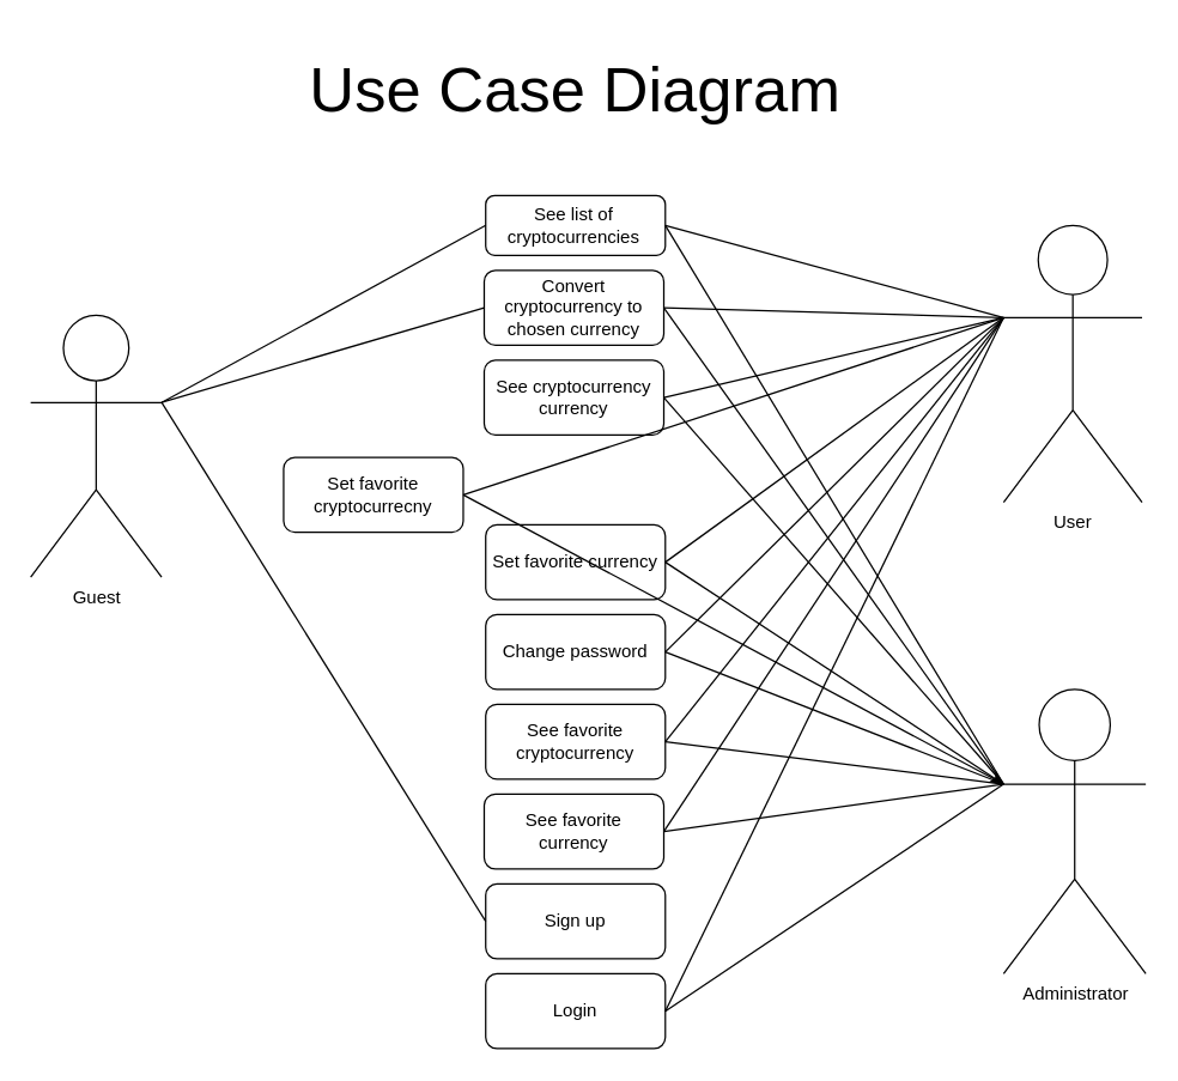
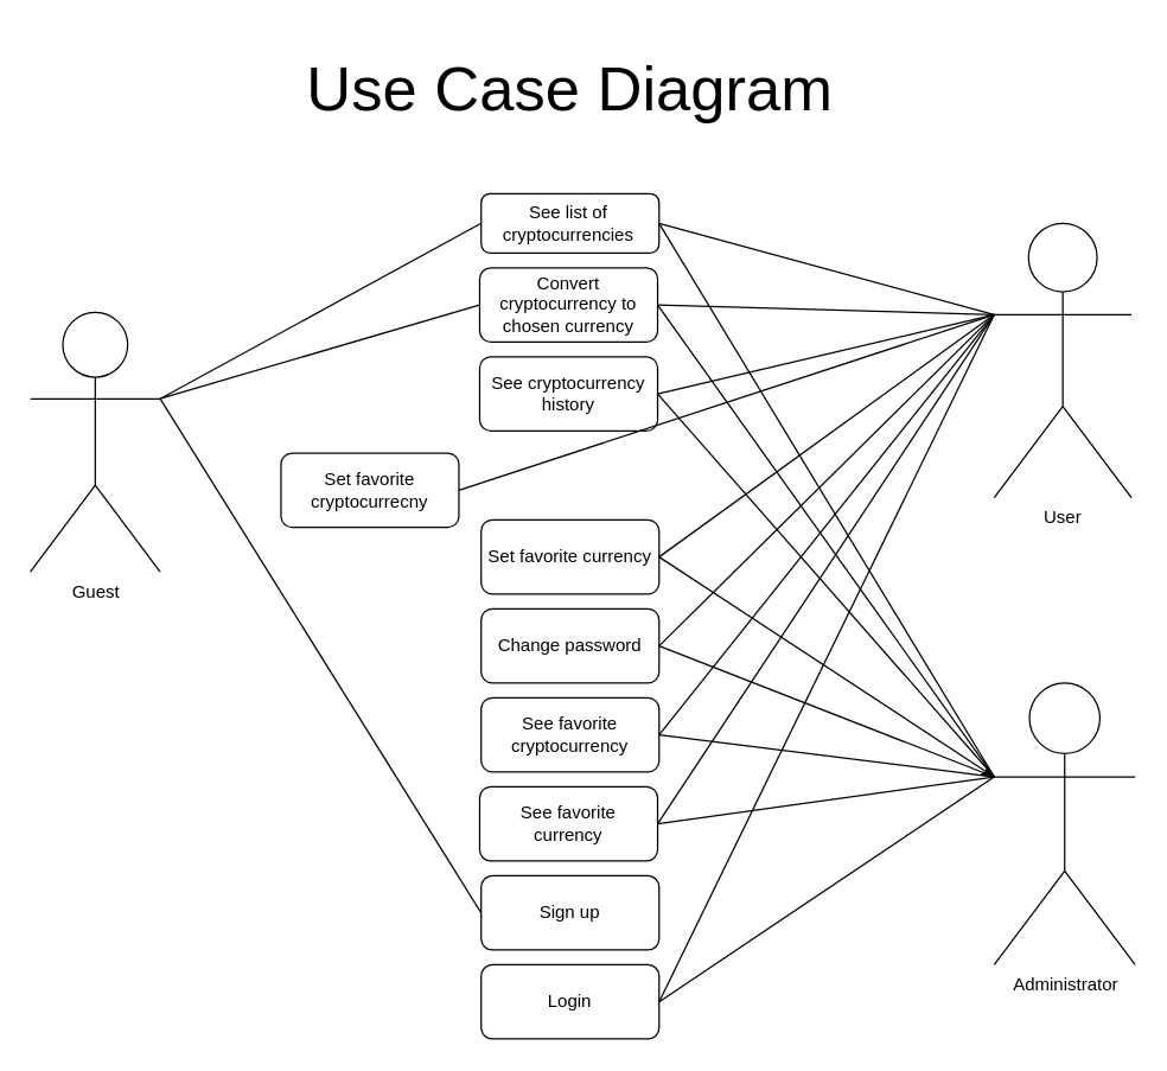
  <mxCell id="0" />
  <mxCell id="1" parent="0" />
  <mxCell id="2" value="Guest" style="shape=umlActor;verticalLabelPosition=bottom;verticalAlign=top;html=1;outlineConnect=0;" vertex="1" parent="1"><mxGeometry x="20" y="210" width="87.5" height="175" as="geometry" /></mxCell>
  <mxCell id="3" value="User" style="shape=umlActor;verticalLabelPosition=bottom;verticalAlign=top;html=1;outlineConnect=0;" vertex="1" parent="1"><mxGeometry x="670" y="150" width="92.5" height="185" as="geometry" /></mxCell>
  <mxCell id="4" value="Administrator" style="shape=umlActor;verticalLabelPosition=bottom;verticalAlign=top;html=1;outlineConnect=0;" vertex="1" parent="1"><mxGeometry x="670" y="460" width="95" height="190" as="geometry" /></mxCell>
  <mxCell id="5" value="" style="rounded=1;whiteSpace=wrap;html=1;" vertex="1" parent="1"><mxGeometry x="324" y="130" width="120" height="40" as="geometry" /></mxCell>
  <mxCell id="6" value="See list of cryptocurrencies" style="text;html=1;strokeColor=none;fillColor=none;align=center;verticalAlign=middle;whiteSpace=wrap;rounded=0;" vertex="1" parent="1"><mxGeometry x="363" y="140" width="40" height="20" as="geometry" /></mxCell>
  <mxCell id="7" value="Convert cryptocurrency to chosen currency" style="rounded=1;whiteSpace=wrap;html=1;" vertex="1" parent="1"><mxGeometry x="323" y="180" width="120" height="50" as="geometry" /></mxCell>
- <mxCell id="8" value="See cryptocurrency currency" style="rounded=1;whiteSpace=wrap;html=1;" vertex="1" parent="1"><mxGeometry x="323" y="240" width="120" height="50" as="geometry" /></mxCell>
+ <mxCell id="8" value="See cryptocurrency history" style="rounded=1;whiteSpace=wrap;html=1;" vertex="1" parent="1"><mxGeometry x="323" y="240" width="120" height="50" as="geometry" /></mxCell>
  <mxCell id="9" value="Set favorite cryptocurrecny" style="rounded=1;whiteSpace=wrap;html=1;" vertex="1" parent="1"><mxGeometry x="189" y="305" width="120" height="50" as="geometry" /></mxCell>
  <mxCell id="10" value="Set favorite currency" style="rounded=1;whiteSpace=wrap;html=1;" vertex="1" parent="1"><mxGeometry x="324" y="350" width="120" height="50" as="geometry" /></mxCell>
  <mxCell id="11" value="Change password" style="rounded=1;whiteSpace=wrap;html=1;" vertex="1" parent="1"><mxGeometry x="324" y="410" width="120" height="50" as="geometry" /></mxCell>
  <mxCell id="12" value="See favorite cryptocurrency&lt;span style=&quot;color: rgba(0 , 0 , 0 , 0) ; font-family: monospace ; font-size: 0px&quot;&gt;%3CmxGraphModel%3E%3Croot%3E%3CmxCell%20id%3D%220%22%2F%3E%3CmxCell%20id%3D%221%22%20parent%3D%220%22%2F%3E%3CmxCell%20id%3D%222%22%20value%3D%22Convert%20cryptocurrency%20to%20chosen%20currency%22%20style%3D%22rounded%3D1%3BwhiteSpace%3Dwrap%3Bhtml%3D1%3B%22%20vertex%3D%221%22%20parent%3D%221%22%3E%3CmxGeometry%20x%3D%22353%22%20y%3D%2270%22%20width%3D%22120%22%20height%3D%2250%22%20as%3D%22geometry%22%2F%3E%3C%2FmxCell%3E%3C%2Froot%3E%3C%2FmxGraphModel%3E&lt;/span&gt;" style="rounded=1;whiteSpace=wrap;html=1;" vertex="1" parent="1"><mxGeometry x="324" y="470" width="120" height="50" as="geometry" /></mxCell>
  <mxCell id="13" value="See favorite&lt;br&gt;currency&lt;span style=&quot;color: rgba(0 , 0 , 0 , 0) ; font-family: monospace ; font-size: 0px&quot;&gt;%3CmxGraphModel%3E%3Croot%3E%3CmxCell%20id%3D%220%22%2F%3E%3CmxCell%20id%3D%221%22%20parent%3D%220%22%2F%3E%3CmxCell%20id%3D%222%22%20value%3D%22Convert%20cryptocurrency%20to%20chosen%20currency%22%20style%3D%22rounded%3D1%3BwhiteSpace%3Dwrap%3Bhtml%3D1%3B%22%20vertex%3D%221%22%20parent%3D%221%22%3E%3CmxGeometry%20x%3D%22353%22%20y%3D%2270%22%20width%3D%22120%22%20height%3D%2250%22%20as%3D%22geometry%22%2F%3E%3C%2FmxCell%3E%3C%2Froot%3E%3C%2FmxGraphModel%3E&lt;/span&gt;" style="rounded=1;whiteSpace=wrap;html=1;" vertex="1" parent="1"><mxGeometry x="323" y="530" width="120" height="50" as="geometry" /></mxCell>
  <mxCell id="14" value="" style="endArrow=none;html=1;exitX=1;exitY=0.5;exitDx=0;exitDy=0;entryX=0;entryY=0.333;entryDx=0;entryDy=0;entryPerimeter=0;" edge="1" parent="1" source="5" target="3"><mxGeometry width="50" height="50" relative="1" as="geometry"><mxPoint x="560" y="250" as="sourcePoint" /><mxPoint x="610" y="200" as="targetPoint" /></mxGeometry></mxCell>
  <mxCell id="15" value="" style="endArrow=none;html=1;exitX=1;exitY=0.5;exitDx=0;exitDy=0;entryX=0;entryY=0.333;entryDx=0;entryDy=0;entryPerimeter=0;" edge="1" parent="1" source="7" target="3"><mxGeometry width="50" height="50" relative="1" as="geometry"><mxPoint x="454" y="160" as="sourcePoint" /><mxPoint x="670" y="210" as="targetPoint" /></mxGeometry></mxCell>
  <mxCell id="16" value="" style="endArrow=none;html=1;exitX=1;exitY=0.5;exitDx=0;exitDy=0;entryX=0;entryY=0.333;entryDx=0;entryDy=0;entryPerimeter=0;" edge="1" parent="1" source="8" target="3"><mxGeometry width="50" height="50" relative="1" as="geometry"><mxPoint x="453" y="215" as="sourcePoint" /><mxPoint x="670" y="210" as="targetPoint" /></mxGeometry></mxCell>
  <mxCell id="17" value="" style="endArrow=none;html=1;exitX=1;exitY=0.5;exitDx=0;exitDy=0;entryX=0;entryY=0.333;entryDx=0;entryDy=0;entryPerimeter=0;" edge="1" parent="1" source="9" target="3"><mxGeometry width="50" height="50" relative="1" as="geometry"><mxPoint x="463" y="225" as="sourcePoint" /><mxPoint x="690" y="230" as="targetPoint" /></mxGeometry></mxCell>
  <mxCell id="18" value="" style="endArrow=none;html=1;exitX=1;exitY=0.5;exitDx=0;exitDy=0;entryX=0;entryY=0.333;entryDx=0;entryDy=0;entryPerimeter=0;" edge="1" parent="1" source="10" target="3"><mxGeometry width="50" height="50" relative="1" as="geometry"><mxPoint x="454" y="330" as="sourcePoint" /><mxPoint x="680" y="221.667" as="targetPoint" /></mxGeometry></mxCell>
  <mxCell id="19" value="" style="endArrow=none;html=1;exitX=1;exitY=0.5;exitDx=0;exitDy=0;entryX=0;entryY=0.333;entryDx=0;entryDy=0;entryPerimeter=0;" edge="1" parent="1" source="11" target="3"><mxGeometry width="50" height="50" relative="1" as="geometry"><mxPoint x="454" y="385" as="sourcePoint" /><mxPoint x="680" y="221.667" as="targetPoint" /></mxGeometry></mxCell>
  <mxCell id="20" value="" style="endArrow=none;html=1;exitX=1;exitY=0.5;exitDx=0;exitDy=0;entryX=0;entryY=0.333;entryDx=0;entryDy=0;entryPerimeter=0;" edge="1" parent="1" source="12" target="3"><mxGeometry width="50" height="50" relative="1" as="geometry"><mxPoint x="454" y="445" as="sourcePoint" /><mxPoint x="680" y="221.667" as="targetPoint" /></mxGeometry></mxCell>
  <mxCell id="21" value="" style="endArrow=none;html=1;exitX=1;exitY=0.5;exitDx=0;exitDy=0;entryX=0;entryY=0.333;entryDx=0;entryDy=0;entryPerimeter=0;" edge="1" parent="1" source="13" target="3"><mxGeometry width="50" height="50" relative="1" as="geometry"><mxPoint x="454" y="505" as="sourcePoint" /><mxPoint x="680" y="221.667" as="targetPoint" /></mxGeometry></mxCell>
  <mxCell id="22" value="" style="endArrow=none;html=1;exitX=1;exitY=0.333;exitDx=0;exitDy=0;exitPerimeter=0;entryX=0;entryY=0.5;entryDx=0;entryDy=0;" edge="1" parent="1" source="2" target="5"><mxGeometry width="50" height="50" relative="1" as="geometry"><mxPoint x="160" y="260" as="sourcePoint" /><mxPoint x="210" y="210" as="targetPoint" /></mxGeometry></mxCell>
  <mxCell id="23" value="" style="endArrow=none;html=1;entryX=0;entryY=0.5;entryDx=0;entryDy=0;exitX=1;exitY=0.333;exitDx=0;exitDy=0;exitPerimeter=0;" edge="1" parent="1" source="2" target="7"><mxGeometry width="50" height="50" relative="1" as="geometry"><mxPoint x="118" y="330" as="sourcePoint" /><mxPoint x="334" y="160" as="targetPoint" /></mxGeometry></mxCell>
  <mxCell id="24" value="Sign up" style="rounded=1;whiteSpace=wrap;html=1;" vertex="1" parent="1"><mxGeometry x="324" y="590" width="120" height="50" as="geometry" /></mxCell>
  <mxCell id="25" value="" style="endArrow=none;html=1;entryX=0;entryY=0.5;entryDx=0;entryDy=0;exitX=1;exitY=0.333;exitDx=0;exitDy=0;exitPerimeter=0;" edge="1" parent="1" source="2" target="24"><mxGeometry width="50" height="50" relative="1" as="geometry"><mxPoint x="140" y="500" as="sourcePoint" /><mxPoint x="333" y="215" as="targetPoint" /></mxGeometry></mxCell>
  <mxCell id="26" value="Login" style="rounded=1;whiteSpace=wrap;html=1;" vertex="1" parent="1"><mxGeometry x="324" y="650" width="120" height="50" as="geometry" /></mxCell>
  <mxCell id="27" value="" style="endArrow=none;html=1;exitX=1;exitY=0.5;exitDx=0;exitDy=0;entryX=0;entryY=0.333;entryDx=0;entryDy=0;entryPerimeter=0;" edge="1" parent="1" source="26" target="3"><mxGeometry width="50" height="50" relative="1" as="geometry"><mxPoint x="453" y="565" as="sourcePoint" /><mxPoint x="680" y="221.667" as="targetPoint" /></mxGeometry></mxCell>
  <mxCell id="28" value="&lt;font style=&quot;font-size: 42px&quot;&gt;Use Case Diagram&lt;/font&gt;" style="text;html=1;strokeColor=none;fillColor=none;align=center;verticalAlign=middle;whiteSpace=wrap;rounded=0;" vertex="1" parent="1"><mxGeometry x="189" y="20" width="390" height="80" as="geometry" /></mxCell>
  <mxCell id="29" value="" style="endArrow=none;html=1;exitX=1;exitY=0.5;exitDx=0;exitDy=0;entryX=0;entryY=0.333;entryDx=0;entryDy=0;entryPerimeter=0;" edge="1" parent="1" source="26" target="4"><mxGeometry width="50" height="50" relative="1" as="geometry"><mxPoint x="444" y="560" as="sourcePoint" /><mxPoint x="670" y="621.667" as="targetPoint" /></mxGeometry></mxCell>
  <mxCell id="30" value="" style="endArrow=none;html=1;exitX=1;exitY=0.5;exitDx=0;exitDy=0;entryX=0;entryY=0.333;entryDx=0;entryDy=0;entryPerimeter=0;" edge="1" parent="1" source="13" target="4"><mxGeometry width="50" height="50" relative="1" as="geometry"><mxPoint x="454" y="685" as="sourcePoint" /><mxPoint x="680" y="533.333" as="targetPoint" /></mxGeometry></mxCell>
  <mxCell id="31" value="" style="endArrow=none;html=1;exitX=1;exitY=0.5;exitDx=0;exitDy=0;entryX=0;entryY=0.333;entryDx=0;entryDy=0;entryPerimeter=0;" edge="1" parent="1" source="12" target="4"><mxGeometry width="50" height="50" relative="1" as="geometry"><mxPoint x="453" y="565" as="sourcePoint" /><mxPoint x="680" y="533.333" as="targetPoint" /></mxGeometry></mxCell>
  <mxCell id="32" value="" style="endArrow=none;html=1;exitX=1;exitY=0.5;exitDx=0;exitDy=0;entryX=0;entryY=0.333;entryDx=0;entryDy=0;entryPerimeter=0;" edge="1" parent="1" source="11" target="4"><mxGeometry width="50" height="50" relative="1" as="geometry"><mxPoint x="454" y="505" as="sourcePoint" /><mxPoint x="680" y="533.333" as="targetPoint" /></mxGeometry></mxCell>
  <mxCell id="33" value="" style="endArrow=classic;html=1;exitX=1;exitY=0.5;exitDx=0;exitDy=0;entryX=0;entryY=0.333;entryDx=0;entryDy=0;entryPerimeter=0;" edge="1" parent="1" source="10" target="4"><mxGeometry width="50" height="50" relative="1" as="geometry"><mxPoint x="454" y="445" as="sourcePoint" /><mxPoint x="660" y="500" as="targetPoint" /></mxGeometry></mxCell>
- <mxCell id="34" value="" style="endArrow=none;html=1;exitX=1;exitY=0.5;exitDx=0;exitDy=0;entryX=0;entryY=0.333;entryDx=0;entryDy=0;entryPerimeter=0;" edge="1" parent="1" source="9" target="4"><mxGeometry width="50" height="50" relative="1" as="geometry"><mxPoint x="454" y="385" as="sourcePoint" /><mxPoint x="680" y="533.333" as="targetPoint" /></mxGeometry></mxCell>
  <mxCell id="35" value="" style="endArrow=none;html=1;exitX=1;exitY=0.5;exitDx=0;exitDy=0;entryX=0;entryY=0.333;entryDx=0;entryDy=0;entryPerimeter=0;" edge="1" parent="1" source="8" target="4"><mxGeometry width="50" height="50" relative="1" as="geometry"><mxPoint x="454" y="330" as="sourcePoint" /><mxPoint x="680" y="533.333" as="targetPoint" /></mxGeometry></mxCell>
  <mxCell id="36" value="" style="endArrow=none;html=1;exitX=1;exitY=0.5;exitDx=0;exitDy=0;entryX=0;entryY=0.333;entryDx=0;entryDy=0;entryPerimeter=0;" edge="1" parent="1" source="7" target="4"><mxGeometry width="50" height="50" relative="1" as="geometry"><mxPoint x="453" y="275" as="sourcePoint" /><mxPoint x="680" y="533.333" as="targetPoint" /></mxGeometry></mxCell>
  <mxCell id="37" value="" style="endArrow=none;html=1;exitX=1;exitY=0.5;exitDx=0;exitDy=0;entryX=0;entryY=0.333;entryDx=0;entryDy=0;entryPerimeter=0;" edge="1" parent="1" source="5" target="4"><mxGeometry width="50" height="50" relative="1" as="geometry"><mxPoint x="453" y="215" as="sourcePoint" /><mxPoint x="680" y="533.333" as="targetPoint" /></mxGeometry></mxCell>
